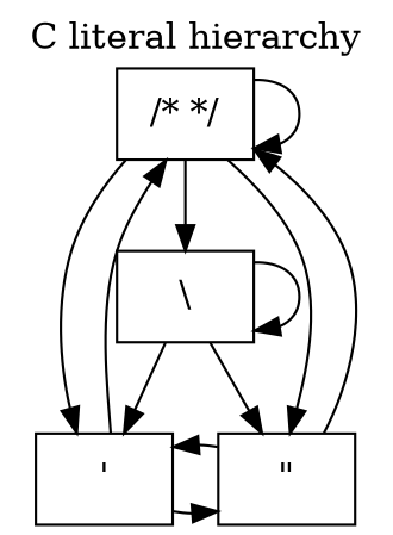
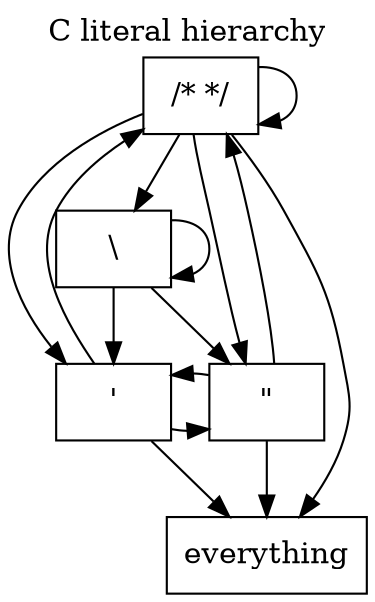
  digraph {
    label="C literal hierarchy"
    labelloc=t
    rankdir=TB
    fontname="DejaVu Serif"
    node [shape=box fontname="DejaVu Serif"]
    edge [fontname="DejaVu Serif"]
    n1 [label="/* */"]
    n2 [label="'"]
    n3 [label="\""]
+   everything
    n5 [label="\\"]
    subgraph sub_1 {
      rank=same
      n1
    }
    subgraph sub_2 {
      rank=same
      n2
      n3
    }
    n1 -> n1
    n1 -> n2
    n1 -> n3
+   n1 -> everything
    n1 -> n5
    n2 -> n1
    n2 -> n3
+   n2 -> everything
    n3 -> n1
    n3 -> n2
+   n3 -> everything
    n5 -> n2
    n5 -> n3
    n5 -> n5
  }
